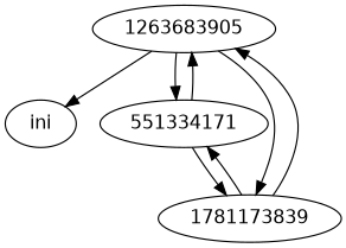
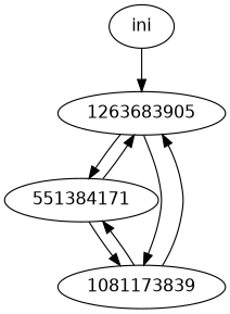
  digraph {
    fontname="DejaVu Sans"
    node [fontname="DejaVu Sans"]
    edge [fontname="DejaVu Sans"]
    n1 [label=1263683905]
    ini
-   551334171
-   1781173839
+   551334171 [label=551384171]
+   1781173839 [label=1081173839]
    n1 -> 551334171
    n1 -> 1781173839
-   n1 -> ini
+   ini -> n1
    551334171 -> n1
    551334171 -> 1781173839
    1781173839 -> n1
    1781173839 -> 551334171
  }
